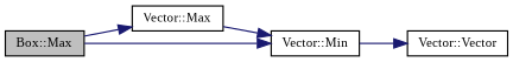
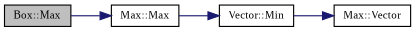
  digraph {
    fontname="Liberation Serif"
    rankdir=LR
    node [color=black fillcolor=white fontname="Liberation Serif" fontsize=10 shape=record style=filled]
    edge [color=midnightblue fontname="Liberation Serif" fontsize=10 labelfontname=Helvetica labelfontsize=10 style=solid]
    n1 [fillcolor=grey75 fontcolor=black height=0.2 label="Box::Max" width=0.4]
-   n2 [height=0.2 label="Vector::Max" width=0.4]
+   n2 [height=0.2 label="Max::Max" width=0.4]
    n3 [height=0.2 label="Vector::Min" width=0.4]
-   n4 [height=0.2 label="Vector::Vector" width=0.4]
+   n4 [height=0.2 label="Max::Vector" width=0.4]
    n1 -> n2
-   n1 -> n3
    n2 -> n3
    n3 -> n4
  }
